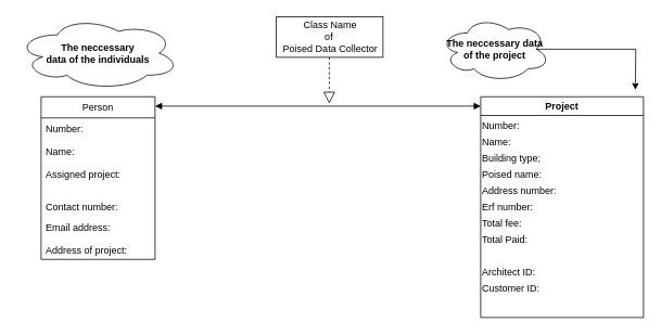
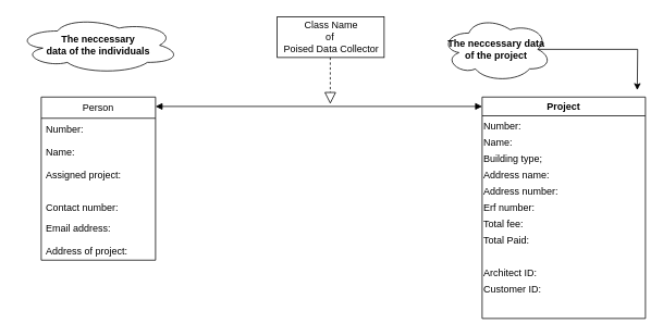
  <mxCell id="0" />
  <mxCell id="1" parent="0" />
  <mxCell id="2" value="Class Name&lt;br&gt;of&amp;nbsp;&lt;br&gt;Poised Data Collector" style="html=1;" parent="1" vertex="1"><mxGeometry x="339" width="131" height="50" as="geometry" y="20" /></mxCell>
  <mxCell id="3" value="Project" style="swimlane;" parent="1" vertex="1"><mxGeometry x="590" y="118.5" width="200" height="271.5" as="geometry"><mxRectangle x="324.5" y="107" width="100" height="23" as="alternateBounds" /></mxGeometry></mxCell>
  <mxCell id="4" value="Number:" style="text;html=1;align=left;verticalAlign=middle;resizable=0;points=[];autosize=1;" parent="3" vertex="1"><mxGeometry y="26" width="60" height="20" as="geometry" /></mxCell>
  <mxCell id="5" value="Name:" style="text;html=1;align=left;verticalAlign=middle;resizable=0;points=[];autosize=1;" vertex="1" parent="3"><mxGeometry y="46" width="50" height="20" as="geometry" /></mxCell>
  <mxCell id="6" value="Building type;" style="text;html=1;align=left;verticalAlign=middle;resizable=0;points=[];autosize=1;" vertex="1" parent="3"><mxGeometry y="66" width="90" height="20" as="geometry" /></mxCell>
- <mxCell id="7" value="Poised name:" style="text;html=1;align=left;verticalAlign=middle;resizable=0;points=[];autosize=1;" vertex="1" parent="3"><mxGeometry y="86" width="100" height="20" as="geometry" /></mxCell>
+ <mxCell id="7" value="Address name:" style="text;html=1;align=left;verticalAlign=middle;resizable=0;points=[];autosize=1;" vertex="1" parent="3"><mxGeometry y="86" width="100" height="20" as="geometry" /></mxCell>
  <mxCell id="8" value="Address number:" style="text;html=1;align=left;verticalAlign=middle;resizable=0;points=[];autosize=1;" vertex="1" parent="3"><mxGeometry y="106" width="110" height="20" as="geometry" /></mxCell>
  <mxCell id="9" value="Erf number:" style="text;html=1;align=left;verticalAlign=middle;resizable=0;points=[];autosize=1;" vertex="1" parent="3"><mxGeometry y="126" width="80" height="20" as="geometry" /></mxCell>
  <mxCell id="10" value="Total fee:" style="text;html=1;align=left;verticalAlign=middle;resizable=0;points=[];autosize=1;" vertex="1" parent="3"><mxGeometry y="146" width="60" height="20" as="geometry" /></mxCell>
  <mxCell id="11" value="Total Paid:" style="text;html=1;align=left;verticalAlign=middle;resizable=0;points=[];autosize=1;" vertex="1" parent="3"><mxGeometry y="166" width="70" height="20" as="geometry" /></mxCell>
  <mxCell id="12" value="Architect ID:" style="text;html=1;align=left;verticalAlign=middle;resizable=0;points=[];autosize=1;" vertex="1" parent="3"><mxGeometry y="206" width="80" height="20" as="geometry" /></mxCell>
  <mxCell id="13" value="Customer ID:" style="text;html=1;align=left;verticalAlign=middle;resizable=0;points=[];autosize=1;" vertex="1" parent="3"><mxGeometry y="226" width="90" height="20" as="geometry" /></mxCell>
  <mxCell id="14" value="" style="endArrow=block;dashed=1;endFill=0;endSize=12;html=1;" parent="1" edge="1"><mxGeometry width="160" relative="1" as="geometry"><mxPoint x="404" y="70" as="sourcePoint" /><mxPoint x="404" y="127" as="targetPoint" /></mxGeometry></mxCell>
  <mxCell id="15" value="" style="endArrow=block;startArrow=block;endFill=1;startFill=1;html=1;exitX=1;exitY=0;exitDx=0;exitDy=0;entryX=0;entryY=0;entryDx=0;entryDy=0;" parent="1" edge="1"><mxGeometry width="160" relative="1" as="geometry"><mxPoint x="190" y="130" as="sourcePoint" /><mxPoint x="590" y="130" as="targetPoint" /></mxGeometry></mxCell>
  <mxCell id="16" value="Person" style="swimlane;fontStyle=0;childLayout=stackLayout;horizontal=1;startSize=26;fillColor=none;horizontalStack=0;resizeParent=1;resizeParentMax=0;resizeLast=0;collapsible=1;marginBottom=0;" parent="1" vertex="1"><mxGeometry x="50" y="118.5" width="140" height="200" as="geometry"><mxRectangle x="120" y="104" width="90" height="26" as="alternateBounds" /></mxGeometry></mxCell>
  <mxCell id="17" value="Number:&#10;&#10;Name:&#10;&#10;Assigned project:&#10;&#10;" style="text;strokeColor=none;fillColor=none;align=left;verticalAlign=top;spacingLeft=4;spacingRight=4;overflow=hidden;rotatable=0;points=[[0,0.5],[1,0.5]];portConstraint=eastwest;" parent="16" vertex="1"><mxGeometry y="26" width="140" height="174" as="geometry" /></mxCell>
  <mxCell id="18" value="Email address:&#10;&#10;Address of project:&#10;" style="text;strokeColor=none;fillColor=none;align=left;verticalAlign=top;spacingLeft=4;spacingRight=4;overflow=hidden;rotatable=0;points=[[0,0.5],[1,0.5]];portConstraint=eastwest;" parent="1" vertex="1"><mxGeometry x="50" y="265.5" width="140" height="90" as="geometry" /></mxCell>
  <mxCell id="19" value="Contact number:" style="text;strokeColor=none;fillColor=none;align=left;verticalAlign=top;spacingLeft=4;spacingRight=4;overflow=hidden;rotatable=0;points=[[0,0.5],[1,0.5]];portConstraint=eastwest;" parent="1" vertex="1"><mxGeometry x="50" y="240" width="140" height="30" as="geometry" /></mxCell>
- <mxCell id="20" value="&lt;b&gt;The neccessary&lt;br&gt;data of the individuals&lt;br&gt;&lt;/b&gt;" style="ellipse;shape=cloud;whiteSpace=wrap;html=1;" vertex="1" parent="1"><mxGeometry x="20" width="200" height="90" as="geometry" y="20" /></mxCell>
+ <mxCell id="20" value="&lt;b&gt;The neccessary&lt;br&gt;data of the individuals&lt;br&gt;&lt;/b&gt;" style="ellipse;shape=cloud;whiteSpace=wrap;html=1;" vertex="1" parent="1"><mxGeometry x="20" y="20" width="200" height="70" as="geometry" /></mxCell>
  <mxCell id="21" style="edgeStyle=orthogonalEdgeStyle;rounded=0;orthogonalLoop=1;jettySize=auto;html=1;exitX=0.875;exitY=0.5;exitDx=0;exitDy=0;exitPerimeter=0;" edge="1" parent="1" source="22"><mxGeometry relative="1" as="geometry"><mxPoint x="780" y="110" as="targetPoint" /></mxGeometry></mxCell>
  <mxCell id="22" value="&lt;b&gt;The neccessary data&lt;br&gt;of the project&lt;br&gt;&lt;/b&gt;" style="ellipse;shape=cloud;whiteSpace=wrap;html=1;" vertex="1" parent="1"><mxGeometry x="540" y="20" width="135" height="80" as="geometry" /></mxCell>
